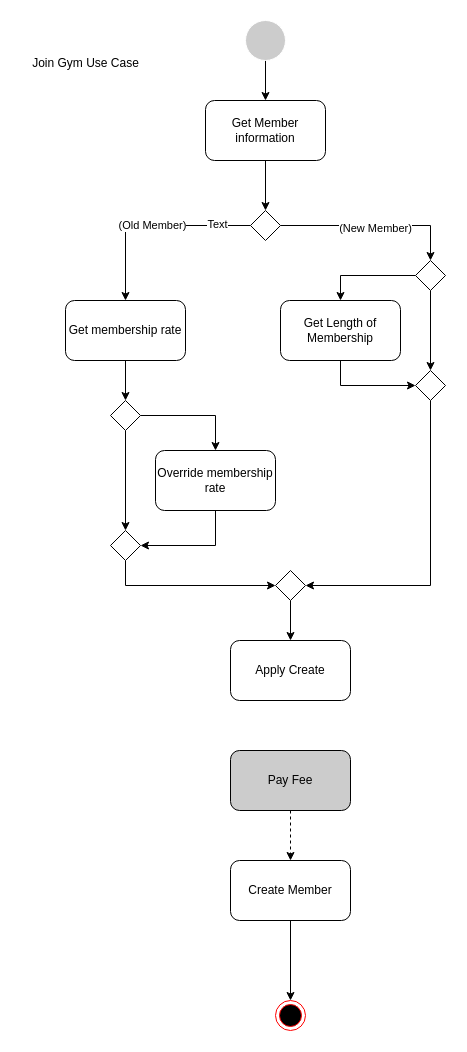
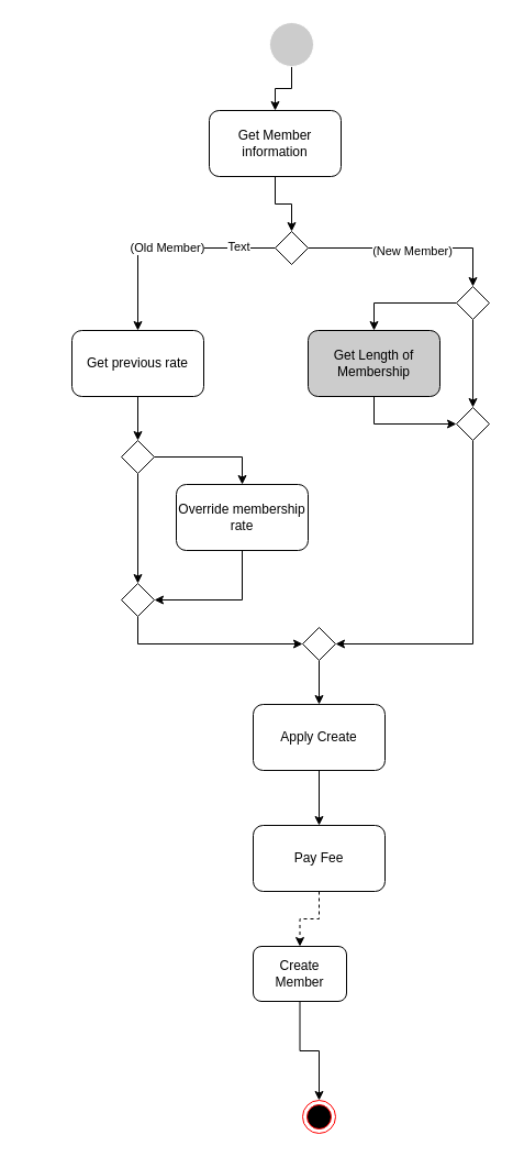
  <mxCell id="0" />
  <mxCell id="1" parent="0" />
  <mxCell id="2" value="" style="edgeStyle=orthogonalEdgeStyle;rounded=0;orthogonalLoop=1;jettySize=auto;html=1;" parent="1" source="3" target="5" edge="1"><mxGeometry relative="1" as="geometry" /></mxCell>
  <mxCell id="3" value="" style="ellipse;whiteSpace=wrap;html=1;aspect=fixed;fillColor=#CCCCCC;perimeterSpacing=0;strokeColor=#FFFFFF;" parent="1" vertex="1"><mxGeometry x="245" y="20" width="40" height="40" as="geometry" /></mxCell>
  <mxCell id="4" value="" style="edgeStyle=orthogonalEdgeStyle;rounded=0;orthogonalLoop=1;jettySize=auto;html=1;" parent="1" source="5" target="11" edge="1"><mxGeometry relative="1" as="geometry" /></mxCell>
- <mxCell id="5" value="Get Member information" style="rounded=1;whiteSpace=wrap;html=1;" parent="1" vertex="1"><mxGeometry x="205" y="100" width="120" height="60" as="geometry" /></mxCell>
+ <mxCell id="5" value="Get Member information" style="rounded=1;whiteSpace=wrap;html=1;" parent="1" vertex="1"><mxGeometry x="190" y="100" width="120" height="60" as="geometry" /></mxCell>
  <mxCell id="6" style="edgeStyle=orthogonalEdgeStyle;rounded=0;orthogonalLoop=1;jettySize=auto;html=1;entryX=0.5;entryY=0;entryDx=0;entryDy=0;" edge="1" parent="1" source="11" target="17"><mxGeometry relative="1" as="geometry"><mxPoint x="385" y="225" as="targetPoint" /></mxGeometry></mxCell>
  <mxCell id="7" value="(New Member)" style="edgeLabel;html=1;align=center;verticalAlign=middle;resizable=0;points=[];" vertex="1" connectable="0" parent="6"><mxGeometry x="0.013" y="-2" relative="1" as="geometry"><mxPoint as="offset" /></mxGeometry></mxCell>
  <mxCell id="8" value="" style="edgeStyle=orthogonalEdgeStyle;rounded=0;orthogonalLoop=1;jettySize=auto;html=1;entryX=0.5;entryY=0;entryDx=0;entryDy=0;" edge="1" parent="1" source="11" target="23"><mxGeometry relative="1" as="geometry"><mxPoint x="115" y="225" as="targetPoint" /></mxGeometry></mxCell>
  <mxCell id="9" value="(Old Member)" style="edgeLabel;html=1;align=center;verticalAlign=middle;resizable=0;points=[];" vertex="1" connectable="0" parent="8"><mxGeometry x="-0.012" y="-1" relative="1" as="geometry"><mxPoint as="offset" /></mxGeometry></mxCell>
  <mxCell id="10" value="Text" style="edgeLabel;html=1;align=center;verticalAlign=middle;resizable=0;points=[];" vertex="1" connectable="0" parent="8"><mxGeometry x="-0.657" y="-2" relative="1" as="geometry"><mxPoint as="offset" /></mxGeometry></mxCell>
  <mxCell id="11" value="" style="rhombus;whiteSpace=wrap;html=1;" parent="1" vertex="1"><mxGeometry x="250" y="210" width="30" height="30" as="geometry" /></mxCell>
  <mxCell id="12" style="edgeStyle=orthogonalEdgeStyle;rounded=0;orthogonalLoop=1;jettySize=auto;html=1;entryX=0.5;entryY=0;entryDx=0;entryDy=0;" edge="1" parent="1" source="14" target="25"><mxGeometry relative="1" as="geometry" /></mxCell>
  <mxCell id="13" value="" style="edgeStyle=orthogonalEdgeStyle;rounded=0;orthogonalLoop=1;jettySize=auto;html=1;" edge="1" parent="1" source="14" target="27"><mxGeometry relative="1" as="geometry" /></mxCell>
  <mxCell id="14" value="" style="rhombus;whiteSpace=wrap;html=1;" vertex="1" parent="1"><mxGeometry x="110" y="400" width="30" height="30" as="geometry" /></mxCell>
  <mxCell id="15" value="" style="edgeStyle=orthogonalEdgeStyle;rounded=0;orthogonalLoop=1;jettySize=auto;html=1;" edge="1" parent="1" source="17" target="21"><mxGeometry relative="1" as="geometry" /></mxCell>
  <mxCell id="16" style="edgeStyle=orthogonalEdgeStyle;rounded=0;orthogonalLoop=1;jettySize=auto;html=1;entryX=0.5;entryY=0;entryDx=0;entryDy=0;" edge="1" parent="1" source="17" target="19"><mxGeometry relative="1" as="geometry" /></mxCell>
  <mxCell id="17" value="" style="rhombus;whiteSpace=wrap;html=1;" vertex="1" parent="1"><mxGeometry x="415" y="260" width="30" height="30" as="geometry" /></mxCell>
  <mxCell id="18" style="edgeStyle=orthogonalEdgeStyle;rounded=0;orthogonalLoop=1;jettySize=auto;html=1;entryX=1;entryY=0.5;entryDx=0;entryDy=0;exitX=0.5;exitY=1;exitDx=0;exitDy=0;" edge="1" parent="1" source="19" target="35"><mxGeometry relative="1" as="geometry" /></mxCell>
  <mxCell id="19" value="" style="rhombus;whiteSpace=wrap;html=1;" vertex="1" parent="1"><mxGeometry x="415" y="370" width="30" height="30" as="geometry" /></mxCell>
  <mxCell id="20" style="edgeStyle=orthogonalEdgeStyle;rounded=0;orthogonalLoop=1;jettySize=auto;html=1;entryX=0;entryY=0.5;entryDx=0;entryDy=0;exitX=0.5;exitY=1;exitDx=0;exitDy=0;" edge="1" parent="1" source="21" target="19"><mxGeometry relative="1" as="geometry" /></mxCell>
- <mxCell id="21" value="Get Length of Membership" style="rounded=1;whiteSpace=wrap;html=1;" vertex="1" parent="1"><mxGeometry x="280" y="300" width="120" height="60" as="geometry" /></mxCell>
+ <mxCell id="21" value="Get Length of Membership" style="rounded=1;whiteSpace=wrap;html=1;fillColor=#cccccc;" vertex="1" parent="1"><mxGeometry x="280" y="300" width="120" height="60" as="geometry" /></mxCell>
  <mxCell id="22" style="edgeStyle=orthogonalEdgeStyle;rounded=0;orthogonalLoop=1;jettySize=auto;html=1;entryX=0.5;entryY=0;entryDx=0;entryDy=0;" edge="1" parent="1" source="23" target="14"><mxGeometry relative="1" as="geometry" /></mxCell>
- <mxCell id="23" value="Get membership rate" style="rounded=1;whiteSpace=wrap;html=1;" vertex="1" parent="1"><mxGeometry x="65" y="300" width="120" height="60" as="geometry" /></mxCell>
+ <mxCell id="23" value="Get previous rate" style="rounded=1;whiteSpace=wrap;html=1;" vertex="1" parent="1"><mxGeometry x="65" y="300" width="120" height="60" as="geometry" /></mxCell>
  <mxCell id="24" style="edgeStyle=orthogonalEdgeStyle;rounded=0;orthogonalLoop=1;jettySize=auto;html=1;entryX=1;entryY=0.5;entryDx=0;entryDy=0;exitX=0.5;exitY=1;exitDx=0;exitDy=0;" edge="1" parent="1" source="25" target="27"><mxGeometry relative="1" as="geometry" /></mxCell>
- <mxCell id="25" value="Override membership rate" style="rounded=1;whiteSpace=wrap;html=1;" vertex="1" parent="1"><mxGeometry x="155" y="450" width="120" height="60" as="geometry" /></mxCell>
+ <mxCell id="25" value="Override membership rate" style="rounded=1;whiteSpace=wrap;html=1;" vertex="1" parent="1"><mxGeometry x="160" y="440" width="120" height="60" as="geometry" /></mxCell>
  <mxCell id="26" value="" style="edgeStyle=orthogonalEdgeStyle;rounded=0;orthogonalLoop=1;jettySize=auto;html=1;entryX=0;entryY=0.5;entryDx=0;entryDy=0;exitX=0.5;exitY=1;exitDx=0;exitDy=0;" edge="1" parent="1" source="27" target="35"><mxGeometry relative="1" as="geometry" /></mxCell>
  <mxCell id="27" value="" style="rhombus;whiteSpace=wrap;html=1;" vertex="1" parent="1"><mxGeometry x="110" y="530" width="30" height="30" as="geometry" /></mxCell>
+ <mxCell id="28" value="" style="edgeStyle=orthogonalEdgeStyle;rounded=0;orthogonalLoop=1;jettySize=auto;html=1;" edge="1" parent="1" source="29" target="31"><mxGeometry relative="1" as="geometry" /></mxCell>
  <mxCell id="29" value="Apply Create" style="rounded=1;whiteSpace=wrap;html=1;" vertex="1" parent="1"><mxGeometry x="230" y="640" width="120" height="60" as="geometry" /></mxCell>
  <mxCell id="30" value="" style="edgeStyle=orthogonalEdgeStyle;rounded=0;orthogonalLoop=1;jettySize=auto;html=1;dashed=1;" edge="1" parent="1" source="31" target="33"><mxGeometry relative="1" as="geometry" /></mxCell>
- <mxCell id="31" value="Pay Fee" style="rounded=1;whiteSpace=wrap;html=1;fillColor=#cccccc;" vertex="1" parent="1"><mxGeometry x="230" y="750" width="120" height="60" as="geometry" /></mxCell>
+ <mxCell id="31" value="Pay Fee" style="rounded=1;whiteSpace=wrap;html=1;" vertex="1" parent="1"><mxGeometry x="230" y="750" width="120" height="60" as="geometry" /></mxCell>
  <mxCell id="32" value="" style="edgeStyle=orthogonalEdgeStyle;rounded=0;orthogonalLoop=1;jettySize=auto;html=1;" edge="1" parent="1" source="33" target="36"><mxGeometry relative="1" as="geometry" /></mxCell>
- <mxCell id="33" value="Create Member" style="whiteSpace=wrap;html=1;rounded=1;" vertex="1" parent="1"><mxGeometry x="230" y="860" width="120" height="60" as="geometry" /></mxCell>
+ <mxCell id="33" value="Create Member" style="whiteSpace=wrap;html=1;rounded=1;" vertex="1" parent="1"><mxGeometry x="230" y="860" width="85" height="50" as="geometry" /></mxCell>
  <mxCell id="34" value="" style="edgeStyle=orthogonalEdgeStyle;rounded=0;orthogonalLoop=1;jettySize=auto;html=1;" edge="1" parent="1" source="35" target="29"><mxGeometry relative="1" as="geometry" /></mxCell>
  <mxCell id="35" value="" style="rhombus;whiteSpace=wrap;html=1;" vertex="1" parent="1"><mxGeometry x="275" y="570" width="30" height="30" as="geometry" /></mxCell>
  <mxCell id="36" value="" style="ellipse;html=1;shape=endState;fillColor=#000000;strokeColor=#ff0000;" vertex="1" parent="1"><mxGeometry x="275" y="1000" width="30" height="30" as="geometry" /></mxCell>
- <mxCell id="37" value="Join Gym Use Case" style="text;html=1;align=center;verticalAlign=middle;resizable=0;points=[];autosize=1;strokeColor=none;fillColor=none;" vertex="1" parent="1"><mxGeometry x="20" y="48" width="130" height="30" as="geometry" /></mxCell>
